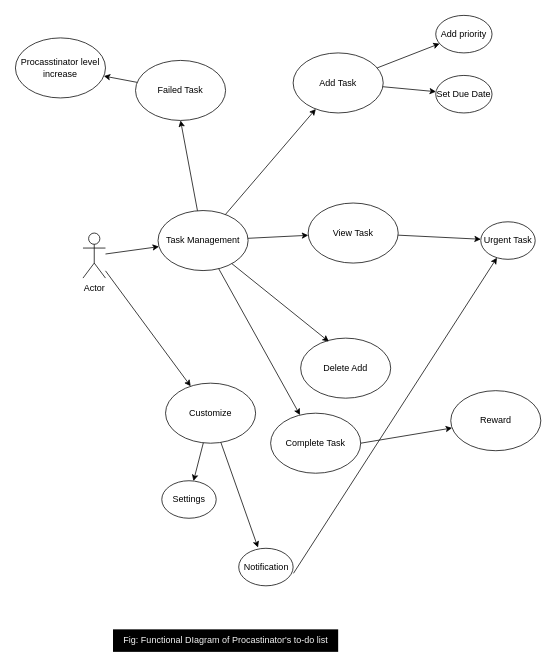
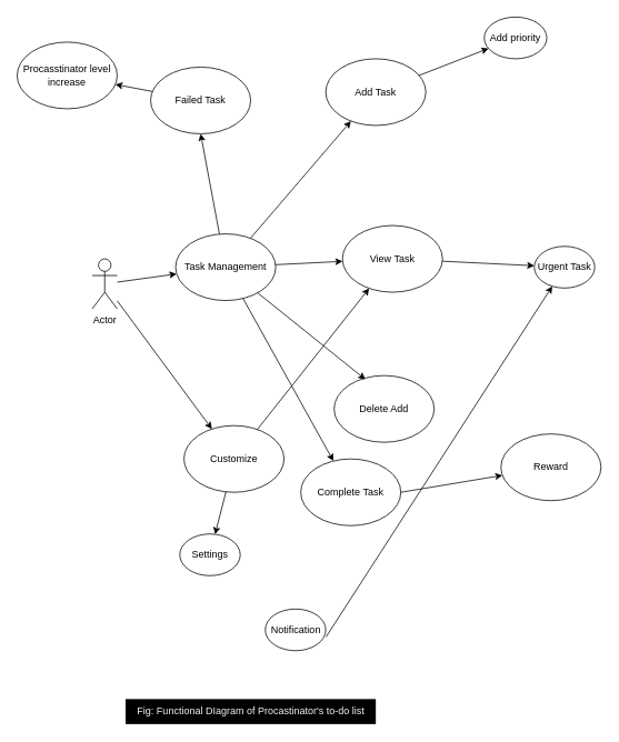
  <mxCell id="0" />
  <mxCell id="1" parent="0" />
  <mxCell id="2" value="Actor" style="shape=umlActor;verticalLabelPosition=bottom;verticalAlign=top;html=1;outlineConnect=0;" vertex="1" parent="1"><mxGeometry x="110" y="310" width="30" height="60" as="geometry" /></mxCell>
  <mxCell id="3" value="Task Management" style="ellipse;whiteSpace=wrap;html=1;" vertex="1" parent="1"><mxGeometry x="210" y="280" width="120" height="80" as="geometry" /></mxCell>
  <mxCell id="4" value="Add Task" style="ellipse;whiteSpace=wrap;html=1;" vertex="1" parent="1"><mxGeometry x="390" y="70" width="120" height="80" as="geometry" /></mxCell>
  <mxCell id="5" value="Add priority" style="ellipse;whiteSpace=wrap;html=1;" vertex="1" parent="1"><mxGeometry x="580" y="20" width="75" height="50" as="geometry" /></mxCell>
- <mxCell id="6" value="Set Due Date" style="ellipse;whiteSpace=wrap;html=1;" vertex="1" parent="1"><mxGeometry x="580" y="100" width="75" height="50" as="geometry" /></mxCell>
  <mxCell id="7" value="Delete Add" style="ellipse;whiteSpace=wrap;html=1;" vertex="1" parent="1"><mxGeometry x="400" y="450" width="120" height="80" as="geometry" /></mxCell>
  <mxCell id="8" value="View Task" style="ellipse;whiteSpace=wrap;html=1;" vertex="1" parent="1"><mxGeometry x="410" y="270" width="120" height="80" as="geometry" /></mxCell>
  <mxCell id="9" value="Customize" style="ellipse;whiteSpace=wrap;html=1;" vertex="1" parent="1"><mxGeometry x="220" y="510" width="120" height="80" as="geometry" /></mxCell>
  <mxCell id="10" value="" style="endArrow=classic;html=1;rounded=0;" edge="1" parent="1" source="2" target="3"><mxGeometry width="50" height="50" relative="1" as="geometry"><mxPoint x="400" y="360" as="sourcePoint" /><mxPoint x="450" y="310" as="targetPoint" /></mxGeometry></mxCell>
  <mxCell id="11" value="" style="endArrow=classic;html=1;rounded=0;" edge="1" parent="1" source="3" target="4"><mxGeometry width="50" height="50" relative="1" as="geometry"><mxPoint x="270" y="259.289" as="sourcePoint" /><mxPoint x="270" y="209.289" as="targetPoint" /></mxGeometry></mxCell>
  <mxCell id="12" value="" style="endArrow=classic;html=1;rounded=0;" edge="1" parent="1" source="4" target="5"><mxGeometry width="50" height="50" relative="1" as="geometry"><mxPoint x="510" y="160" as="sourcePoint" /><mxPoint x="580.711" y="110" as="targetPoint" /></mxGeometry></mxCell>
- <mxCell id="13" value="" style="endArrow=classic;html=1;rounded=0;" edge="1" parent="1" source="4" target="6"><mxGeometry width="50" height="50" relative="1" as="geometry"><mxPoint x="400" y="360" as="sourcePoint" /><mxPoint x="450" y="310" as="targetPoint" /></mxGeometry></mxCell>
  <mxCell id="14" value="" style="endArrow=classic;html=1;rounded=0;" edge="1" parent="1" source="3" target="8"><mxGeometry width="50" height="50" relative="1" as="geometry"><mxPoint x="330" y="370" as="sourcePoint" /><mxPoint x="400.711" y="320" as="targetPoint" /></mxGeometry></mxCell>
  <mxCell id="15" value="" style="endArrow=classic;html=1;rounded=0;entryX=0.313;entryY=0.058;entryDx=0;entryDy=0;entryPerimeter=0;" edge="1" parent="1" source="3" target="7"><mxGeometry width="50" height="50" relative="1" as="geometry"><mxPoint x="270" y="410" as="sourcePoint" /><mxPoint x="270" y="430.711" as="targetPoint" /></mxGeometry></mxCell>
  <mxCell id="16" value="" style="endArrow=classic;html=1;rounded=0;" edge="1" parent="1" source="2" target="9"><mxGeometry width="50" height="50" relative="1" as="geometry"><mxPoint x="140" y="420" as="sourcePoint" /><mxPoint x="190" y="370" as="targetPoint" /></mxGeometry></mxCell>
  <mxCell id="17" value="" style="endArrow=classic;html=1;rounded=0;" edge="1" parent="1" source="3" target="18"><mxGeometry width="50" height="50" relative="1" as="geometry"><mxPoint x="270" y="410" as="sourcePoint" /><mxPoint x="460" y="650" as="targetPoint" /></mxGeometry></mxCell>
  <mxCell id="18" value="Complete Task" style="ellipse;whiteSpace=wrap;html=1;" vertex="1" parent="1"><mxGeometry x="360" y="550" width="120" height="80" as="geometry" /></mxCell>
  <mxCell id="19" value="Urgent Task" style="ellipse;whiteSpace=wrap;html=1;" vertex="1" parent="1"><mxGeometry x="640" y="295" width="72.5" height="50" as="geometry" /></mxCell>
  <mxCell id="20" value="" style="endArrow=classic;html=1;rounded=0;" edge="1" parent="1" source="8" target="19"><mxGeometry width="50" height="50" relative="1" as="geometry"><mxPoint x="580" y="430" as="sourcePoint" /><mxPoint x="630" y="380" as="targetPoint" /></mxGeometry></mxCell>
  <mxCell id="21" value="Settings" style="ellipse;whiteSpace=wrap;html=1;" vertex="1" parent="1"><mxGeometry x="215" y="640" width="72.5" height="50" as="geometry" /></mxCell>
  <mxCell id="22" value="" style="endArrow=classic;html=1;rounded=0;" edge="1" parent="1" source="9" target="21"><mxGeometry width="50" height="50" relative="1" as="geometry"><mxPoint x="390" y="530" as="sourcePoint" /><mxPoint x="440" y="480" as="targetPoint" /></mxGeometry></mxCell>
  <mxCell id="23" value="Notification" style="ellipse;whiteSpace=wrap;html=1;" vertex="1" parent="1"><mxGeometry x="317.5" y="730" width="72.5" height="50" as="geometry" /></mxCell>
- <mxCell id="24" value="" style="endArrow=classic;html=1;rounded=0;entryX=0.354;entryY=-0.02;entryDx=0;entryDy=0;entryPerimeter=0;" edge="1" parent="1" source="9" target="23"><mxGeometry width="50" height="50" relative="1" as="geometry"><mxPoint x="300" y="660" as="sourcePoint" /><mxPoint x="350" y="610" as="targetPoint" /></mxGeometry></mxCell>
+ <mxCell id="24" value="" style="endArrow=classic;html=1;rounded=0;" edge="1" parent="1" source="9" target="8"><mxGeometry width="50" height="50" relative="1" as="geometry"><mxPoint x="300" y="660" as="sourcePoint" /><mxPoint x="350" y="610" as="targetPoint" /></mxGeometry></mxCell>
  <mxCell id="25" value="" style="endArrow=classic;html=1;rounded=0;exitX=1.006;exitY=0.668;exitDx=0;exitDy=0;exitPerimeter=0;" edge="1" parent="1" source="23" target="19"><mxGeometry width="50" height="50" relative="1" as="geometry"><mxPoint x="500" y="530" as="sourcePoint" /><mxPoint x="550" y="480" as="targetPoint" /></mxGeometry></mxCell>
  <mxCell id="26" value="" style="endArrow=classic;html=1;rounded=0;exitX=1;exitY=0.5;exitDx=0;exitDy=0;" edge="1" parent="1" source="32"><mxGeometry width="50" height="50" relative="1" as="geometry"><mxPoint x="610" y="510" as="sourcePoint" /><mxPoint x="670" y="560" as="targetPoint" /></mxGeometry></mxCell>
  <mxCell id="27" value="" style="endArrow=classic;html=1;rounded=0;entryX=0.5;entryY=1;entryDx=0;entryDy=0;" edge="1" parent="1" source="3" target="28"><mxGeometry width="50" height="50" relative="1" as="geometry"><mxPoint x="610" y="580" as="sourcePoint" /><mxPoint x="250" y="180" as="targetPoint" /></mxGeometry></mxCell>
  <mxCell id="28" value="Failed Task" style="ellipse;whiteSpace=wrap;html=1;" vertex="1" parent="1"><mxGeometry x="180" y="80" width="120" height="80" as="geometry" /></mxCell>
  <mxCell id="29" value="Procasstinator level increase" style="ellipse;whiteSpace=wrap;html=1;" vertex="1" parent="1"><mxGeometry x="20" y="50" width="120" height="80" as="geometry" /></mxCell>
  <mxCell id="30" value="" style="endArrow=classic;html=1;rounded=0;" edge="1" parent="1" source="28" target="29"><mxGeometry width="50" height="50" relative="1" as="geometry"><mxPoint x="190" y="90" as="sourcePoint" /><mxPoint x="240" y="40" as="targetPoint" /></mxGeometry></mxCell>
  <mxCell id="31" value="" style="endArrow=classic;html=1;rounded=0;exitX=1;exitY=0.5;exitDx=0;exitDy=0;" edge="1" parent="1" source="18" target="32"><mxGeometry width="50" height="50" relative="1" as="geometry"><mxPoint x="480" y="590" as="sourcePoint" /><mxPoint x="670" y="560" as="targetPoint" /></mxGeometry></mxCell>
  <mxCell id="32" value="Reward" style="ellipse;whiteSpace=wrap;html=1;" vertex="1" parent="1"><mxGeometry x="600" y="520" width="120" height="80" as="geometry" /></mxCell>
  <mxCell id="33" value="Fig: Functional DIagram of Procastinator's to-do list" style="text;html=1;align=center;verticalAlign=middle;resizable=0;points=[];autosize=1;strokeColor=none;fillColor=#000000;fontColor=#F5F5F5;" vertex="1" parent="1"><mxGeometry x="150" y="838" width="300" height="30" as="geometry" /></mxCell>
